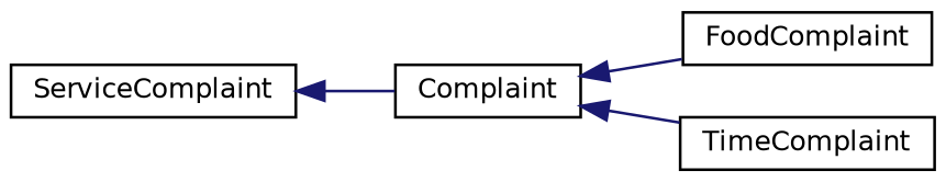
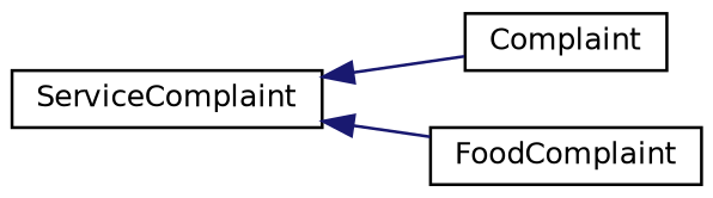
  digraph {
    rankdir=LR
    node [color=black fillcolor=white fontname=Helvetica fontsize=10 shape=record style=filled]
    edge [color=midnightblue dir=back fontname=Helvetica fontsize=10 labelfontname=Helvetica labelfontsize=10 style=solid]
    n1 [height=0.2 label=Complaint width=0.4]
    n2 [height=0.2 label=FoodComplaint width=0.4]
-   n3 [height=0.2 label=TimeComplaint width=0.4]
    n4 [height=0.2 label=ServiceComplaint width=0.4]
-   n1 -> n2
-   n1 -> n3
+   n4 -> n2
    n4 -> n1
  }
